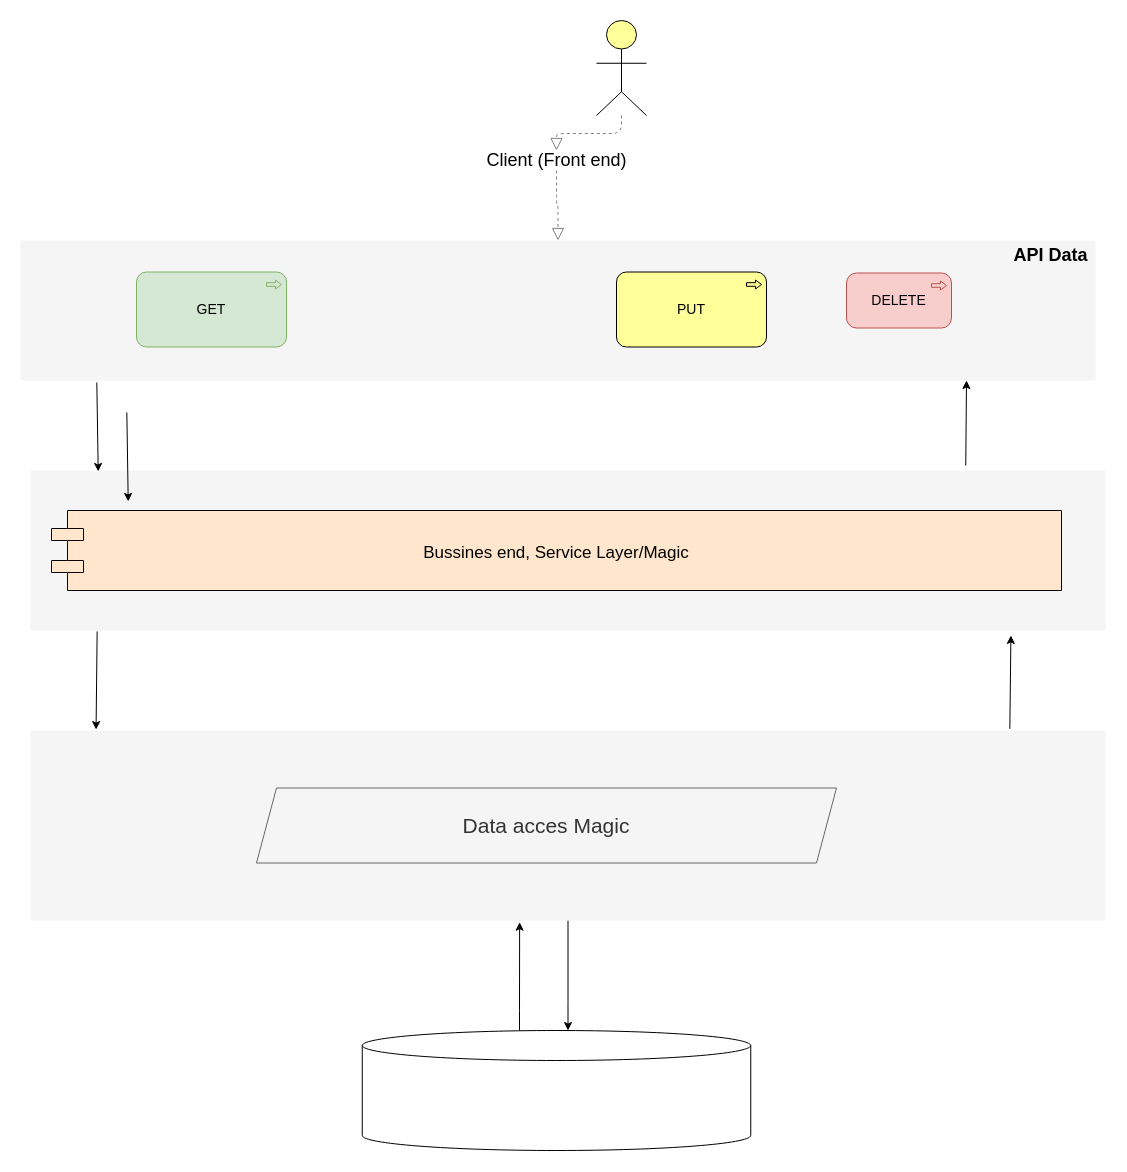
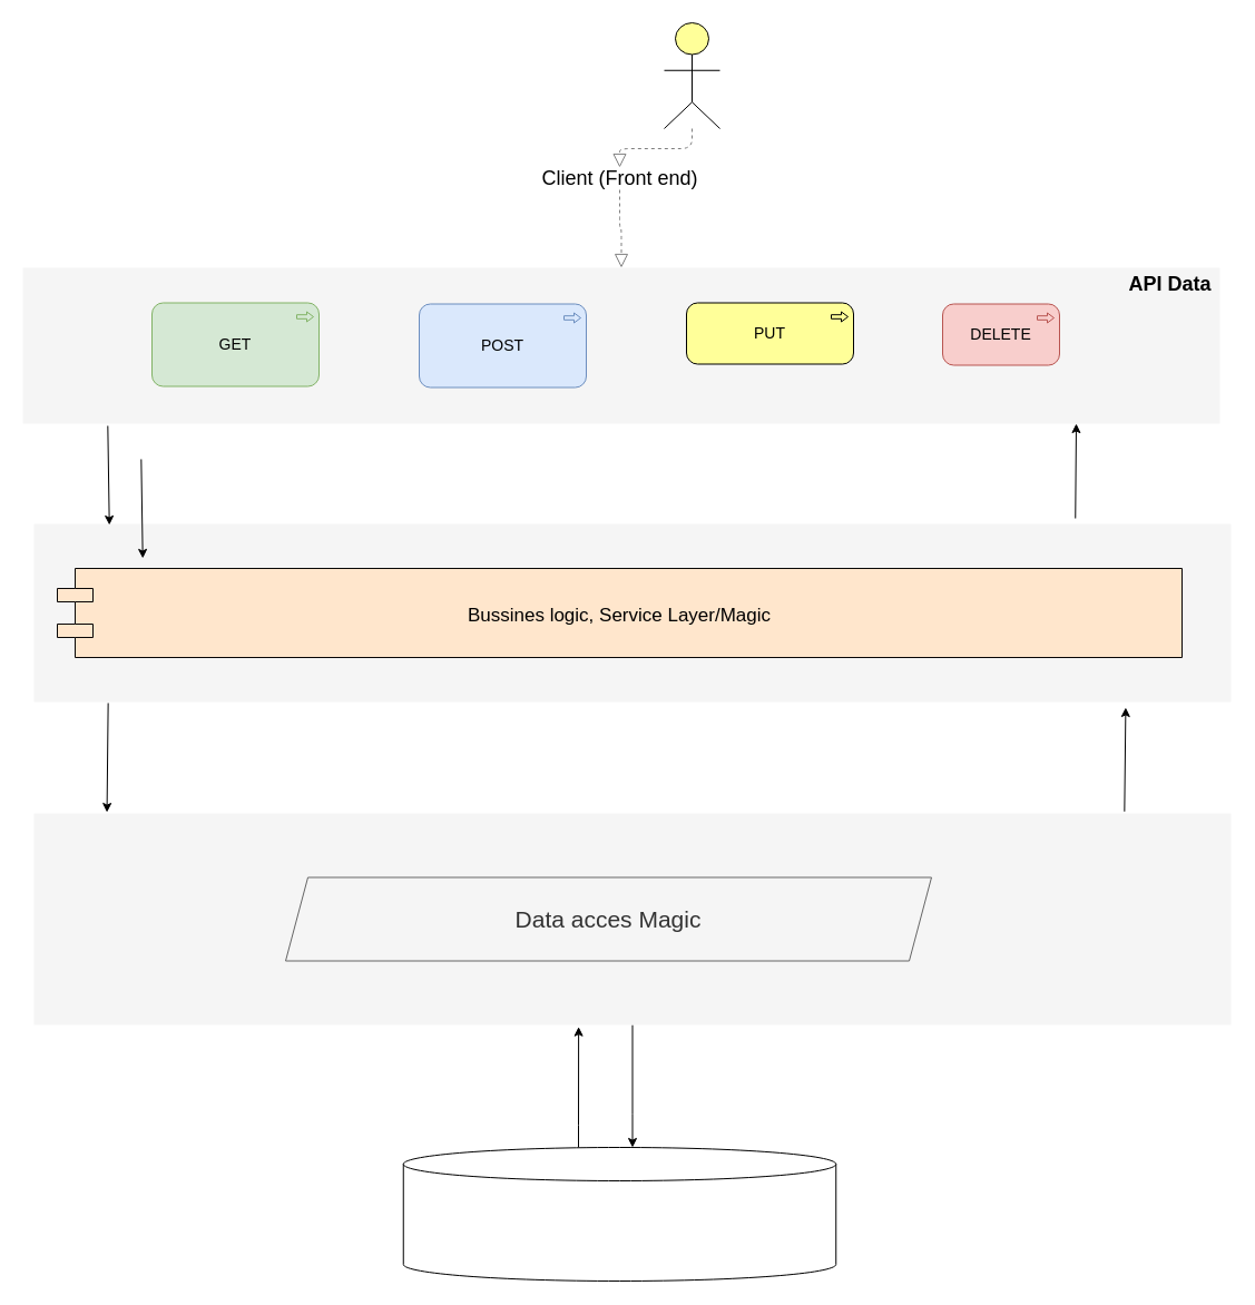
  <mxCell id="0" />
  <mxCell id="1" parent="0" />
  <mxCell id="2" value="" style="edgeStyle=orthogonalEdgeStyle;rounded=0;orthogonalLoop=1;jettySize=auto;html=1;" parent="1" source="3" target="21" edge="1"><mxGeometry relative="1" as="geometry"><Array as="points"><mxPoint x="568" y="1000" /><mxPoint x="568" y="1000" /></Array></mxGeometry></mxCell>
  <mxCell id="3" value="" style="whiteSpace=wrap;html=1;strokeColor=none;strokeWidth=1;fillColor=#f5f5f5;fontSize=14;" parent="1" vertex="1"><mxGeometry x="30" y="730" width="1075" height="190" as="geometry" /></mxCell>
  <mxCell id="4" value="" style="whiteSpace=wrap;html=1;strokeColor=none;strokeWidth=1;fillColor=#f5f5f5;fontSize=14;" parent="1" vertex="1"><mxGeometry x="30" y="470" width="1075" height="160" as="geometry" /></mxCell>
  <mxCell id="5" value="" style="whiteSpace=wrap;html=1;strokeColor=none;strokeWidth=1;fillColor=#f5f5f5;fontSize=14;fontStyle=1" parent="1" vertex="1"><mxGeometry x="20" y="240" width="1075" height="140" as="geometry" /></mxCell>
- <mxCell id="6" value="Bussines end, Service Layer/Magic" style="shape=component;align=center;fillColor=#ffe6cc;fontSize=17;strokeColor=#080606;fontColor=#000000;labelBackgroundColor=none;labelBorderColor=none;" parent="1" vertex="1"><mxGeometry x="51" y="510" width="1010" height="80" as="geometry" /></mxCell>
+ <mxCell id="6" value="Bussines logic, Service Layer/Magic" style="shape=component;align=center;fillColor=#ffe6cc;fontSize=17;strokeColor=#080606;fontColor=#000000;labelBackgroundColor=none;labelBorderColor=none;" parent="1" vertex="1"><mxGeometry x="51" y="510" width="1010" height="80" as="geometry" /></mxCell>
+ <mxCell id="7" value="&lt;font color=&quot;#000000&quot;&gt;POST&lt;/font&gt;" style="html=1;whiteSpace=wrap;fillColor=#dae8fc;shape=mxgraph.archimate3.application;appType=proc;archiType=rounded;fontSize=14;strokeColor=#6c8ebf;" parent="1" vertex="1"><mxGeometry x="376" y="272.5" width="150" height="75" as="geometry" /></mxCell>
  <mxCell id="8" style="edgeStyle=elbowEdgeStyle;rounded=1;elbow=vertical;html=1;dashed=1;startSize=10;endArrow=block;endFill=0;endSize=10;jettySize=auto;orthogonalLoop=1;strokeColor=#808080;fontSize=14;entryX=0.5;entryY=0;entryDx=0;entryDy=0;" parent="1" source="10" target="5" edge="1"><mxGeometry relative="1" as="geometry" /></mxCell>
  <mxCell id="9" value="" style="html=1;whiteSpace=wrap;fillColor=#ffff99;shape=mxgraph.archimate3.actor;fontSize=14;" parent="1" vertex="1"><mxGeometry x="596" y="20" width="50" height="95" as="geometry" /></mxCell>
  <mxCell id="10" value="&lt;font style=&quot;font-size: 18px&quot;&gt;Client (Front end)&lt;/font&gt;" style="text;html=1;align=center;verticalAlign=middle;resizable=0;points=[];autosize=1;" parent="1" vertex="1"><mxGeometry x="476" y="150" width="160" height="20" as="geometry" /></mxCell>
  <mxCell id="11" style="edgeStyle=elbowEdgeStyle;rounded=1;elbow=vertical;html=1;dashed=1;startSize=10;endArrow=block;endFill=0;endSize=10;jettySize=auto;orthogonalLoop=1;strokeColor=#808080;fontSize=14;entryX=0.5;entryY=0;entryDx=0;entryDy=0;" parent="1" source="9" target="10" edge="1"><mxGeometry relative="1" as="geometry"><mxPoint x="557.5" y="165" as="sourcePoint" /><mxPoint x="557.5" y="240" as="targetPoint" /></mxGeometry></mxCell>
  <mxCell id="12" value="&lt;font color=&quot;#000000&quot;&gt;GET&lt;/font&gt;" style="html=1;whiteSpace=wrap;fillColor=#d5e8d4;shape=mxgraph.archimate3.application;appType=proc;archiType=rounded;fontSize=14;strokeColor=#82b366;" parent="1" vertex="1"><mxGeometry x="136" y="271.5" width="150" height="75" as="geometry" /></mxCell>
- <mxCell id="13" value="&lt;font color=&quot;#000000&quot;&gt;PUT&lt;/font&gt;" style="html=1;whiteSpace=wrap;fillColor=#ffff99;shape=mxgraph.archimate3.application;appType=proc;archiType=rounded;fontSize=14;" parent="1" vertex="1"><mxGeometry x="616" y="271.5" width="150" height="75" as="geometry" /></mxCell>
+ <mxCell id="13" value="&lt;font color=&quot;#000000&quot;&gt;PUT&lt;/font&gt;" style="html=1;whiteSpace=wrap;fillColor=#ffff99;shape=mxgraph.archimate3.application;appType=proc;archiType=rounded;fontSize=14;" parent="1" vertex="1"><mxGeometry x="616" y="271.5" width="150" height="55" as="geometry" /></mxCell>
  <mxCell id="14" value="&lt;font color=&quot;#000000&quot;&gt;DELETE&lt;/font&gt;" style="html=1;whiteSpace=wrap;fillColor=#f8cecc;shape=mxgraph.archimate3.application;appType=proc;archiType=rounded;fontSize=14;strokeColor=#b85450;" parent="1" vertex="1"><mxGeometry x="846" y="272.5" width="105" height="55" as="geometry" /></mxCell>
  <mxCell id="15" value="" style="endArrow=classic;html=1;exitX=0.071;exitY=1.014;exitDx=0;exitDy=0;exitPerimeter=0;entryX=0.063;entryY=0.006;entryDx=0;entryDy=0;entryPerimeter=0;" parent="1" source="5" target="4" edge="1"><mxGeometry width="50" height="50" relative="1" as="geometry"><mxPoint x="576" y="530" as="sourcePoint" /><mxPoint x="626" y="480" as="targetPoint" /></mxGeometry></mxCell>
  <mxCell id="16" value="" style="endArrow=classic;html=1;exitX=0.062;exitY=1.006;exitDx=0;exitDy=0;exitPerimeter=0;entryX=0.061;entryY=-0.005;entryDx=0;entryDy=0;entryPerimeter=0;" parent="1" source="4" target="3" edge="1"><mxGeometry width="50" height="50" relative="1" as="geometry"><mxPoint x="106.325" y="391.96" as="sourcePoint" /><mxPoint x="107.725" y="480.96" as="targetPoint" /><Array as="points" /></mxGeometry></mxCell>
  <mxCell id="17" value="" style="endArrow=classic;html=1;exitX=0.911;exitY=-0.009;exitDx=0;exitDy=0;exitPerimeter=0;entryX=0.912;entryY=1.031;entryDx=0;entryDy=0;entryPerimeter=0;" parent="1" source="3" target="4" edge="1"><mxGeometry width="50" height="50" relative="1" as="geometry"><mxPoint x="106.325" y="391.96" as="sourcePoint" /><mxPoint x="107.725" y="480.96" as="targetPoint" /></mxGeometry></mxCell>
  <mxCell id="18" value="" style="endArrow=classic;html=1;entryX=0.88;entryY=1;entryDx=0;entryDy=0;entryPerimeter=0;exitX=0.87;exitY=-0.031;exitDx=0;exitDy=0;exitPerimeter=0;" parent="1" source="4" target="5" edge="1"><mxGeometry width="50" height="50" relative="1" as="geometry"><mxPoint x="966" y="480" as="sourcePoint" /><mxPoint x="117.725" y="490.96" as="targetPoint" /></mxGeometry></mxCell>
  <mxCell id="19" value="" style="endArrow=classic;html=1;exitX=0.071;exitY=1.014;exitDx=0;exitDy=0;exitPerimeter=0;entryX=0.063;entryY=0.006;entryDx=0;entryDy=0;entryPerimeter=0;" parent="1" edge="1"><mxGeometry width="50" height="50" relative="1" as="geometry"><mxPoint x="126.325" y="411.96" as="sourcePoint" /><mxPoint x="127.725" y="500.96" as="targetPoint" /></mxGeometry></mxCell>
  <mxCell id="20" style="edgeStyle=orthogonalEdgeStyle;rounded=0;orthogonalLoop=1;jettySize=auto;html=1;entryX=0.455;entryY=1.009;entryDx=0;entryDy=0;entryPerimeter=0;" parent="1" source="21" target="3" edge="1"><mxGeometry relative="1" as="geometry"><Array as="points"><mxPoint x="519" y="1010" /><mxPoint x="519" y="1010" /></Array></mxGeometry></mxCell>
  <mxCell id="21" value="" style="shape=cylinder3;whiteSpace=wrap;html=1;boundedLbl=1;backgroundOutline=1;size=15;" parent="1" vertex="1"><mxGeometry x="361.75" y="1030" width="388.5" height="120" as="geometry" /></mxCell>
  <mxCell id="22" value="&lt;font style=&quot;font-size: 21px&quot;&gt;Data acces Magic&lt;/font&gt;" style="shape=parallelogram;perimeter=parallelogramPerimeter;whiteSpace=wrap;html=1;fixedSize=1;fillColor=#f5f5f5;strokeColor=#666666;fontColor=#333333;" parent="1" vertex="1"><mxGeometry x="256" y="787.5" width="580" height="75" as="geometry" /></mxCell>
  <mxCell id="23" value="&lt;b&gt;&lt;font style=&quot;font-size: 18px&quot;&gt;API Data&lt;/font&gt;&lt;/b&gt;" style="text;html=1;align=center;verticalAlign=middle;resizable=0;points=[];autosize=1;fontSize=17;" parent="1" vertex="1"><mxGeometry x="1000" y="240" width="100" height="30" as="geometry" /></mxCell>
